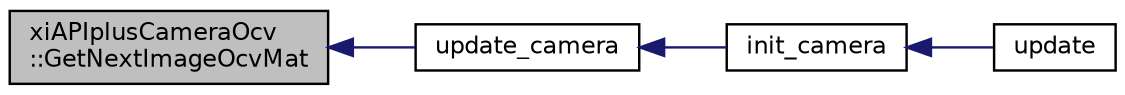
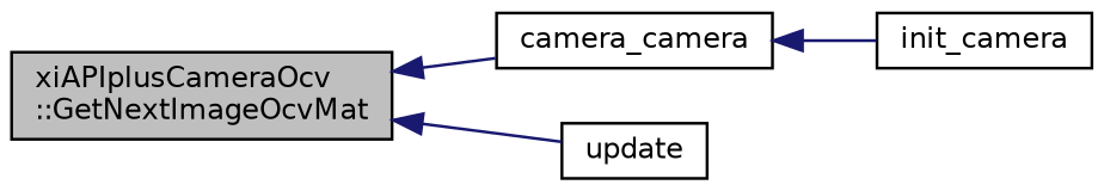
  digraph {
    rankdir=LR
    node [color=black fillcolor=white fontname=Helvetica fontsize=10 shape=record style=filled]
    edge [color=midnightblue dir=back fontname=Helvetica fontsize=10 labelfontname=Helvetica labelfontsize=10 style=solid]
    n1 [fillcolor=grey75 fontcolor=black height=0.2 label="xiAPIplusCameraOcv\l::GetNextImageOcvMat" width=0.4]
-   n2 [height=0.2 label=update_camera width=0.4]
+   n2 [height=0.2 label=camera_camera width=0.4]
    n3 [height=0.2 label=init_camera width=0.4]
    n4 [height=0.2 label=update width=0.4]
    n1 -> n2
    n2 -> n3
-   n3 -> n4
+   n1 -> n4
  }
